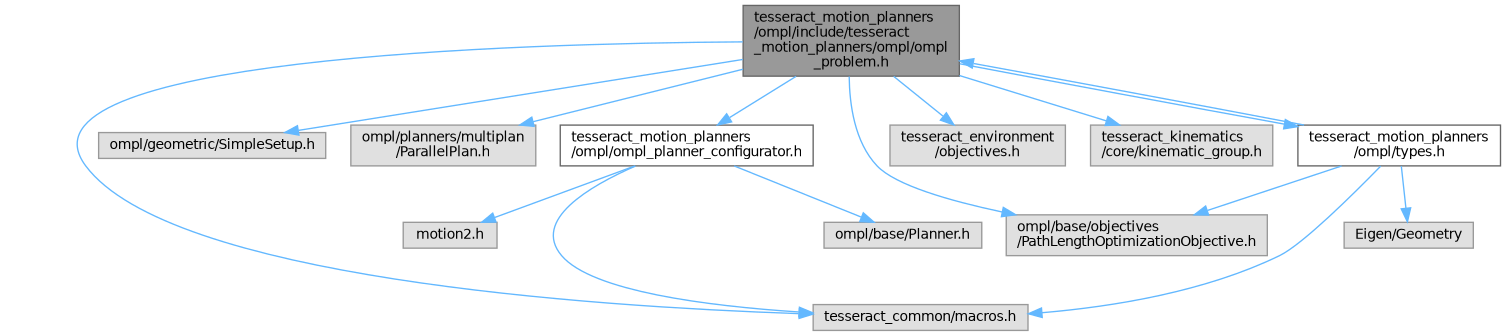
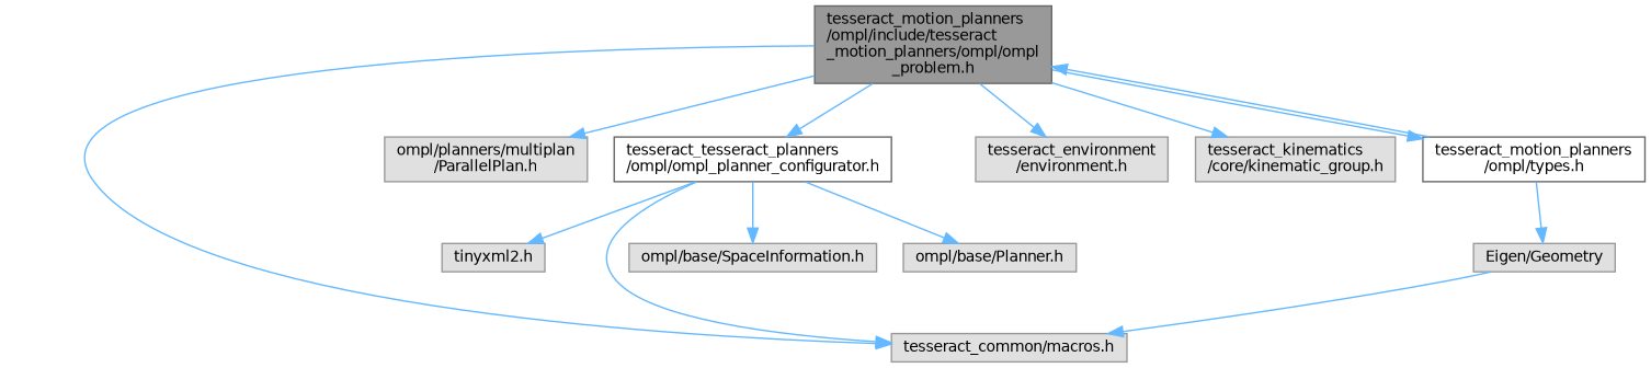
  digraph {
    node [color=grey60 fillcolor="#E0E0E0" fontname=Helvetica fontsize=10 shape=box style=filled]
    edge [color=steelblue1 fontname=Helvetica fontsize=10 labelfontname=Helvetica labelfontsize=10 style=solid]
    n1 [color=gray40 fillcolor=grey60 fontcolor=black height=0.2 label="tesseract_motion_planners\l/ompl/include/tesseract\l_motion_planners/ompl/ompl\l_problem.h" width=0.4]
    n2 [height=0.2 label="tesseract_common/macros.h" width=0.4]
-   n3 [height=0.2 label="ompl/geometric/SimpleSetup.h" width=0.4]
    n4 [height=0.2 label="ompl/planners/multiplan\l/ParallelPlan.h" width=0.4]
-   n5 [height=0.2 label="ompl/base/objectives\l/PathLengthOptimizationObjective.h" width=0.4]
-   n6 [color=grey40 fillcolor=white height=0.2 label="tesseract_motion_planners\l/ompl/ompl_planner_configurator.h" width=0.4]
-   n7 [height=0.2 label="tesseract_environment\l/objectives.h" width=0.4]
+   n6 [color=grey40 fillcolor=white height=0.2 label="tesseract_tesseract_planners\l/ompl/ompl_planner_configurator.h" width=0.4]
+   n7 [height=0.2 label="tesseract_environment\l/environment.h" width=0.4]
    n8 [height=0.2 label="tesseract_kinematics\l/core/kinematic_group.h" width=0.4]
    n9 [color=grey40 fillcolor=white height=0.2 label="tesseract_motion_planners\l/ompl/types.h" width=0.4]
+   n10 [height=0.2 label="ompl/base/SpaceInformation.h" width=0.4]
    n11 [height=0.2 label="ompl/base/Planner.h" width=0.4]
-   n12 [height=0.2 label="motion2.h" width=0.4]
+   n12 [height=0.2 label="tinyxml2.h" width=0.4]
    n13 [height=0.2 label="Eigen/Geometry" width=0.4]
    n1 -> n2
-   n1 -> n3
    n1 -> n4
-   n1 -> n5
    n1 -> n6
    n1 -> n7
    n1 -> n8
    n1 -> n9
    n6 -> n2
+   n6 -> n10
    n6 -> n11
    n6 -> n12
    n9 -> n1
-   n9 -> n2
-   n9 -> n5
+   n13 -> n2
    n9 -> n13
  }
